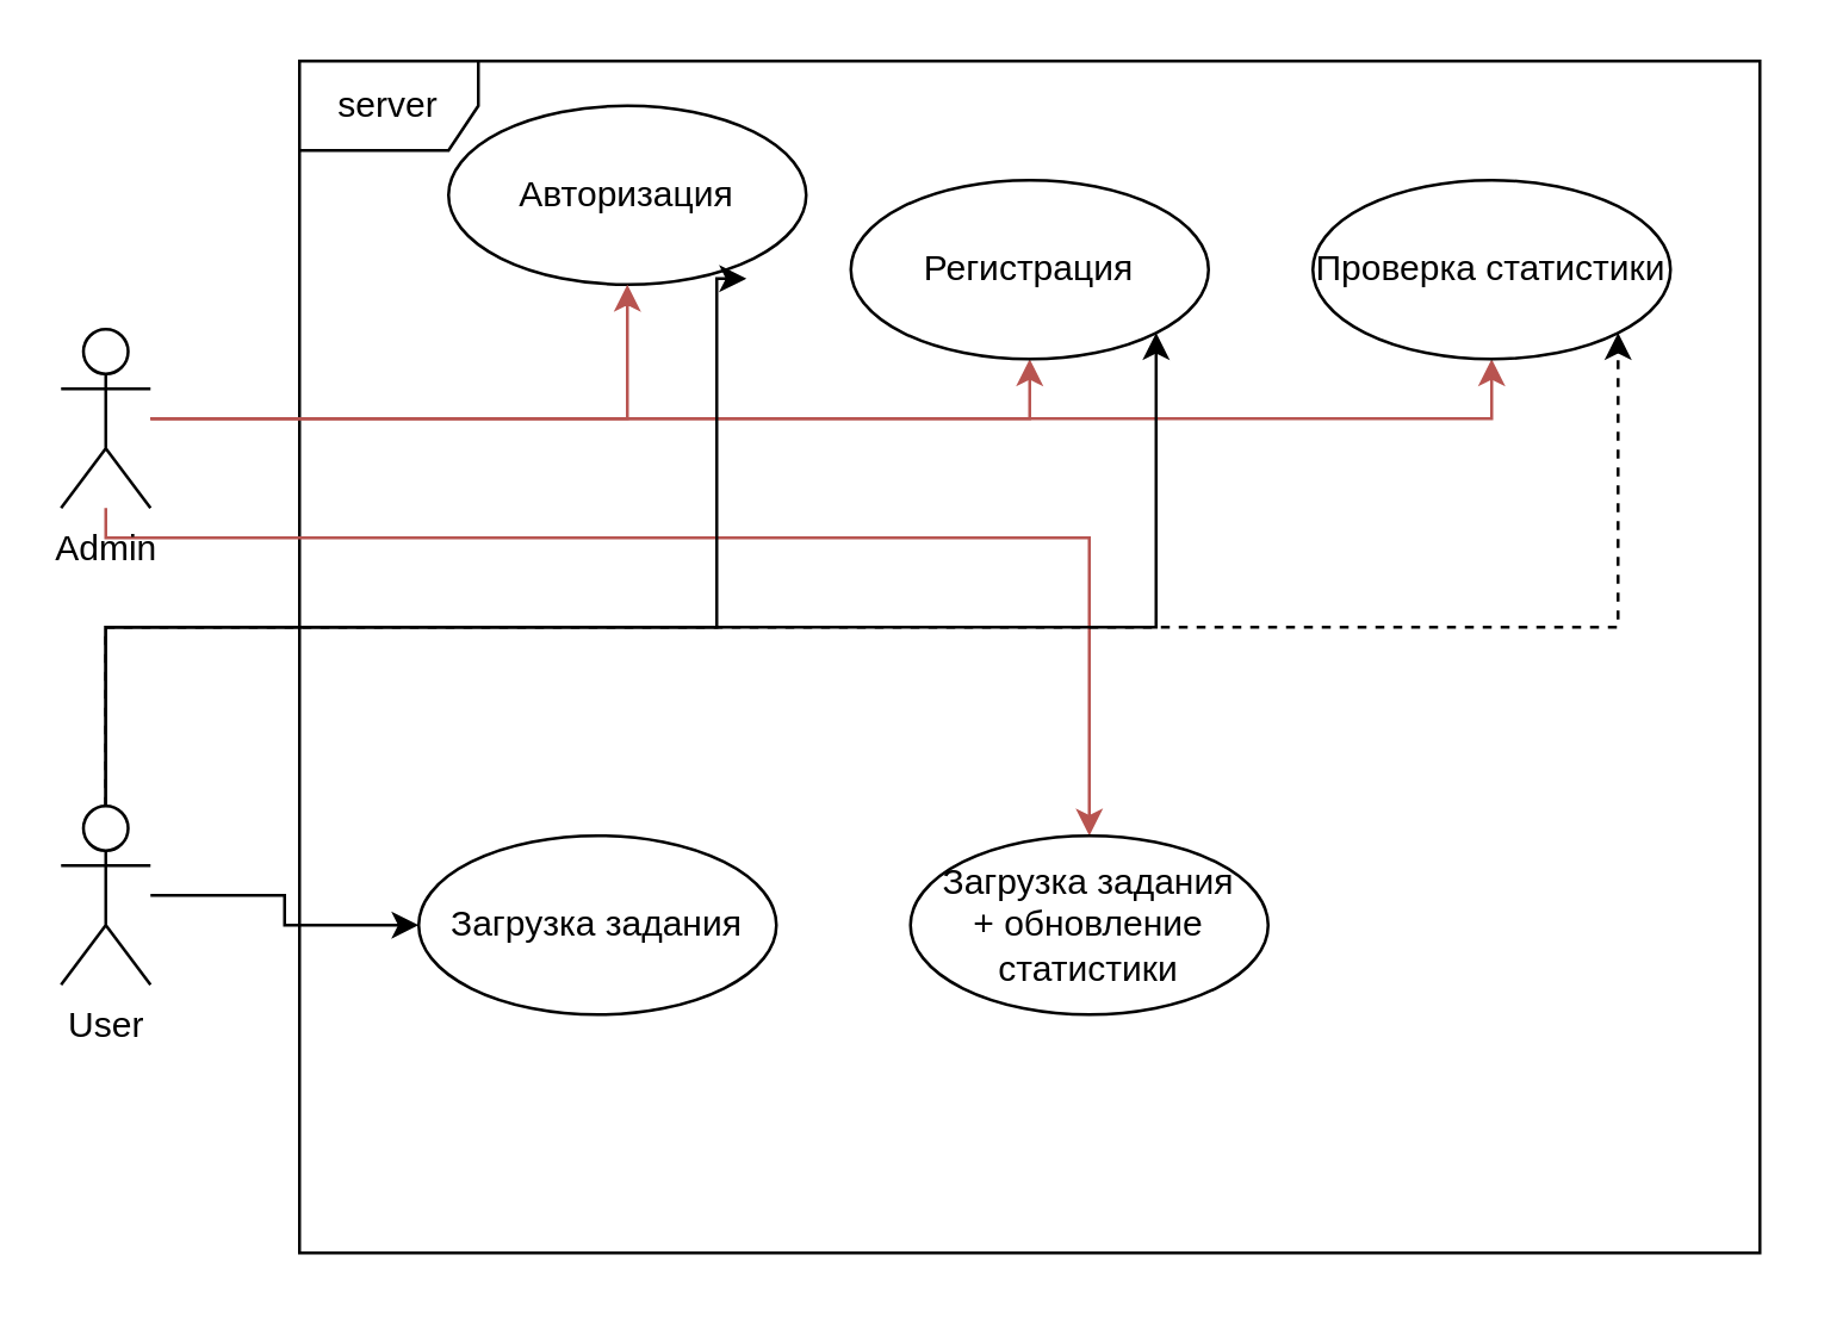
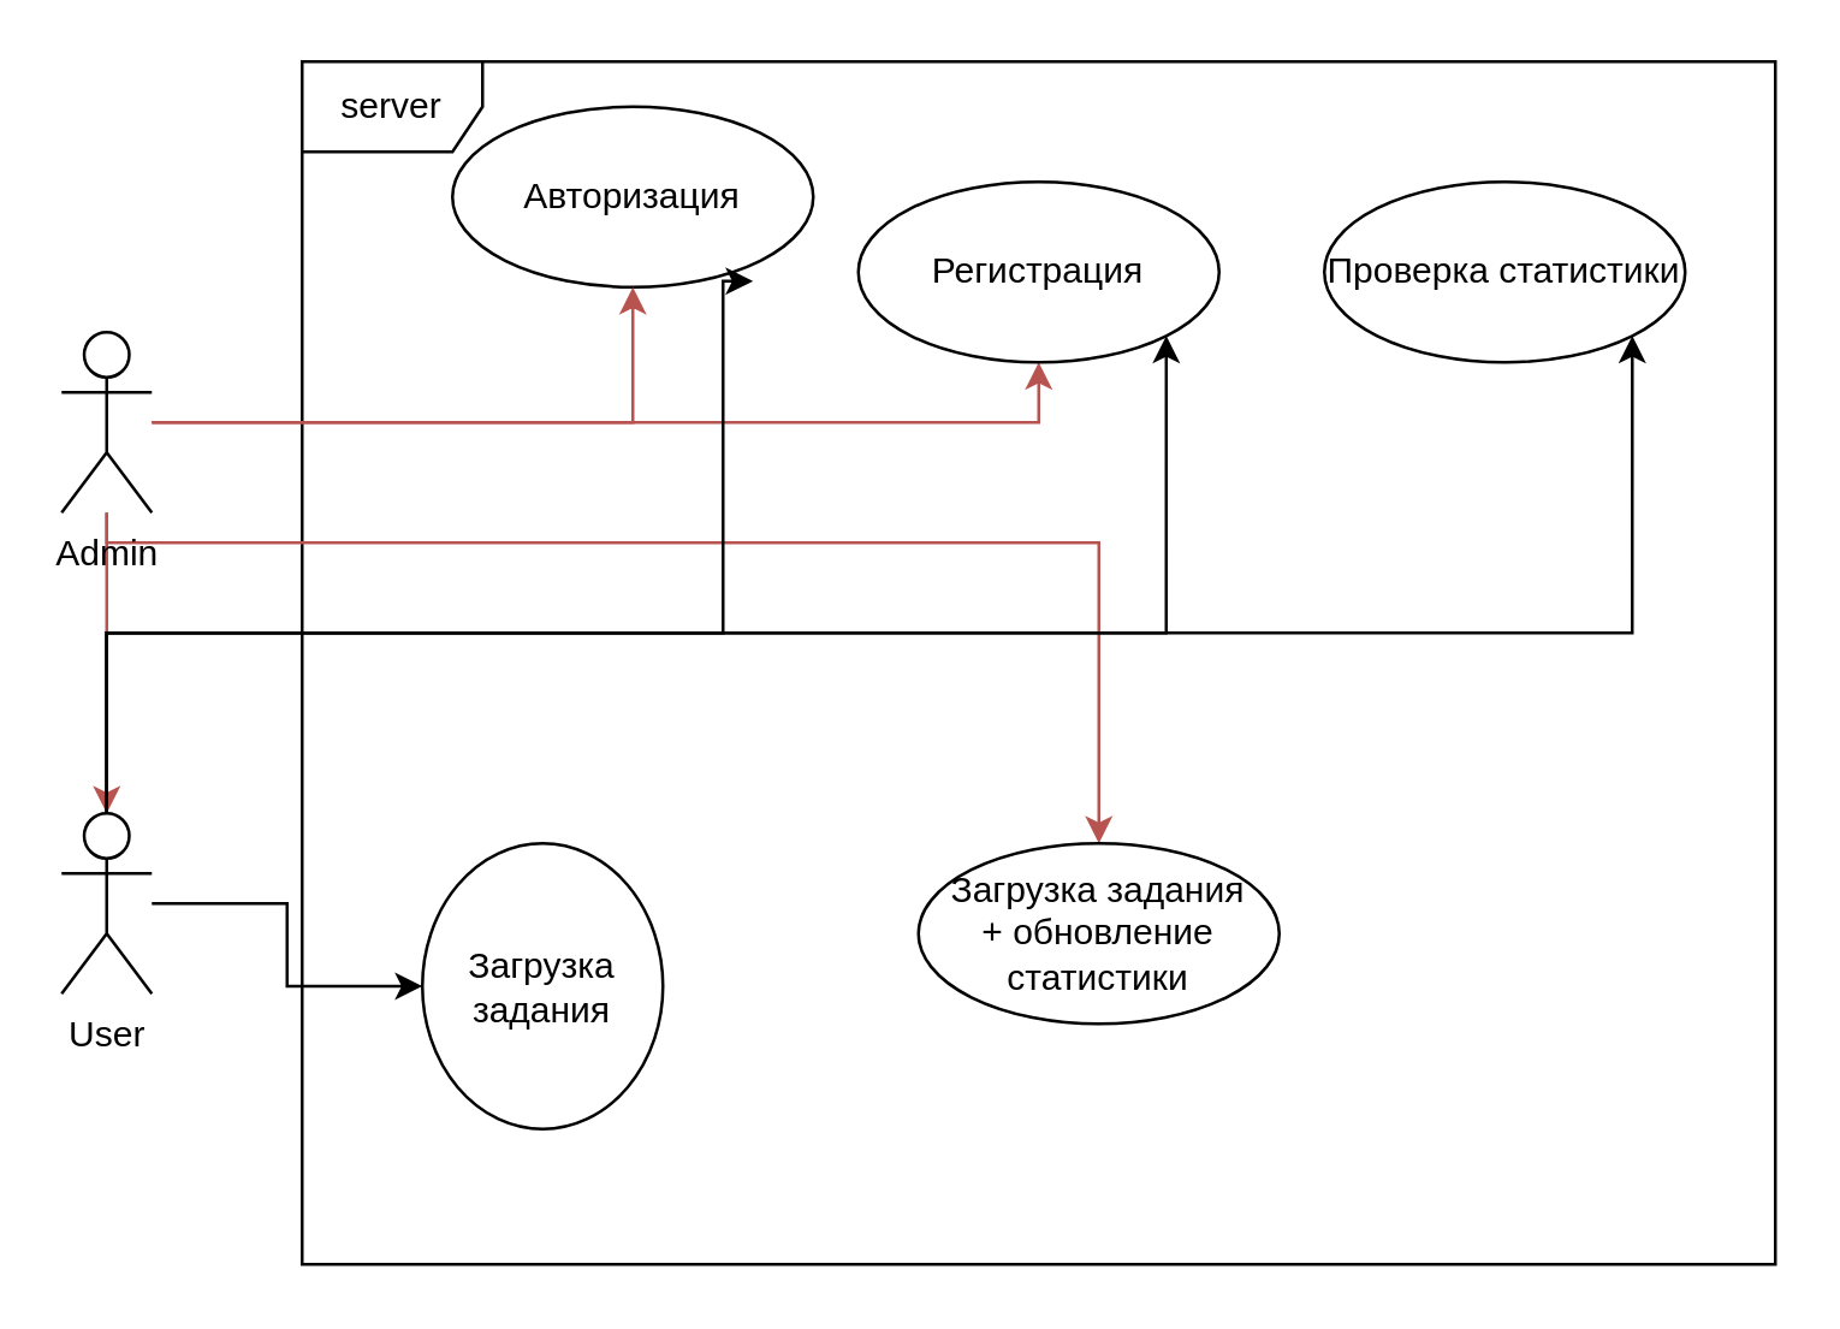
  <mxCell id="0" />
  <mxCell id="1" parent="0" />
  <mxCell id="2" value="server" style="shape=umlFrame;whiteSpace=wrap;html=1;pointerEvents=0;" parent="1" vertex="1"><mxGeometry x="100" y="20" width="490" height="400" as="geometry" /></mxCell>
  <mxCell id="3" value="Авторизация" style="ellipse;whiteSpace=wrap;html=1;" parent="1" vertex="1"><mxGeometry x="150" y="35" width="120" height="60" as="geometry" /></mxCell>
  <mxCell id="4" style="edgeStyle=orthogonalEdgeStyle;rounded=0;orthogonalLoop=1;jettySize=auto;html=1;entryX=0.5;entryY=1;entryDx=0;entryDy=0;fillColor=#f8cecc;strokeColor=#b85450;" edge="1" parent="1" source="8" target="3"><mxGeometry relative="1" as="geometry" /></mxCell>
  <mxCell id="5" style="edgeStyle=orthogonalEdgeStyle;rounded=0;orthogonalLoop=1;jettySize=auto;html=1;entryX=0.5;entryY=1;entryDx=0;entryDy=0;strokeColor=#b85450;fillColor=#f8cecc;" edge="1" parent="1" source="8" target="14"><mxGeometry relative="1" as="geometry" /></mxCell>
- <mxCell id="6" style="edgeStyle=orthogonalEdgeStyle;rounded=0;orthogonalLoop=1;jettySize=auto;html=1;entryX=0.5;entryY=1;entryDx=0;entryDy=0;strokeColor=#b85450;fillColor=#f8cecc;" edge="1" parent="1" source="8" target="15"><mxGeometry relative="1" as="geometry" /></mxCell>
+ <mxCell id="6" style="edgeStyle=orthogonalEdgeStyle;rounded=0;orthogonalLoop=1;jettySize=auto;html=1;strokeColor=#b85450;fillColor=#f8cecc;" edge="1" parent="1" source="8" target="13"><mxGeometry relative="1" as="geometry" /></mxCell>
  <mxCell id="7" style="edgeStyle=orthogonalEdgeStyle;rounded=0;orthogonalLoop=1;jettySize=auto;html=1;entryX=0.5;entryY=0;entryDx=0;entryDy=0;fillColor=#f8cecc;strokeColor=#b85450;" edge="1" parent="1" source="8" target="16"><mxGeometry relative="1" as="geometry"><Array as="points"><mxPoint x="35" y="180" /><mxPoint x="365" y="180" /></Array></mxGeometry></mxCell>
  <mxCell id="8" value="Admin" style="shape=umlActor;verticalLabelPosition=bottom;verticalAlign=top;html=1;" parent="1" vertex="1"><mxGeometry x="20" y="110" width="30" height="60" as="geometry" /></mxCell>
  <mxCell id="9" style="edgeStyle=orthogonalEdgeStyle;rounded=0;orthogonalLoop=1;jettySize=auto;html=1;entryX=0.833;entryY=0.967;entryDx=0;entryDy=0;entryPerimeter=0;" edge="1" parent="1" source="13" target="3"><mxGeometry relative="1" as="geometry"><Array as="points"><mxPoint x="35" y="210" /><mxPoint x="240" y="210" /></Array></mxGeometry></mxCell>
  <mxCell id="10" style="edgeStyle=orthogonalEdgeStyle;rounded=0;orthogonalLoop=1;jettySize=auto;html=1;entryX=1;entryY=1;entryDx=0;entryDy=0;" edge="1" parent="1" source="13" target="14"><mxGeometry relative="1" as="geometry"><Array as="points"><mxPoint x="35" y="210" /><mxPoint x="387" y="210" /></Array></mxGeometry></mxCell>
- <mxCell id="11" style="edgeStyle=orthogonalEdgeStyle;rounded=0;orthogonalLoop=1;jettySize=auto;html=1;entryX=1;entryY=1;entryDx=0;entryDy=0;dashed=1;" edge="1" parent="1" source="13" target="15"><mxGeometry relative="1" as="geometry"><Array as="points"><mxPoint x="35" y="210" /><mxPoint x="542" y="210" /></Array></mxGeometry></mxCell>
+ <mxCell id="11" style="edgeStyle=orthogonalEdgeStyle;rounded=0;orthogonalLoop=1;jettySize=auto;html=1;entryX=1;entryY=1;entryDx=0;entryDy=0;" edge="1" parent="1" source="13" target="15"><mxGeometry relative="1" as="geometry"><Array as="points"><mxPoint x="35" y="210" /><mxPoint x="542" y="210" /></Array></mxGeometry></mxCell>
  <mxCell id="12" style="edgeStyle=orthogonalEdgeStyle;rounded=0;orthogonalLoop=1;jettySize=auto;html=1;entryX=0;entryY=0.5;entryDx=0;entryDy=0;" edge="1" parent="1" source="13" target="17"><mxGeometry relative="1" as="geometry" /></mxCell>
  <mxCell id="13" value="User" style="shape=umlActor;verticalLabelPosition=bottom;verticalAlign=top;html=1;" parent="1" vertex="1"><mxGeometry x="20" y="270" width="30" height="60" as="geometry" /></mxCell>
  <mxCell id="14" value="Регистрация" style="ellipse;whiteSpace=wrap;html=1;" parent="1" vertex="1"><mxGeometry x="285" y="60" width="120" height="60" as="geometry" /></mxCell>
  <mxCell id="15" value="Проверка статистики" style="ellipse;whiteSpace=wrap;html=1;" parent="1" vertex="1"><mxGeometry x="440" y="60" width="120" height="60" as="geometry" /></mxCell>
  <mxCell id="16" value="Загрузка задания&lt;br&gt;+ обновление статистики" style="ellipse;whiteSpace=wrap;html=1;" vertex="1" parent="1"><mxGeometry x="305" y="280" width="120" height="60" as="geometry" /></mxCell>
- <mxCell id="17" value="Загрузка задания" style="ellipse;whiteSpace=wrap;html=1;" vertex="1" parent="1"><mxGeometry x="140" y="280" width="120" height="60" as="geometry" /></mxCell>
+ <mxCell id="17" value="Загрузка задания" style="ellipse;whiteSpace=wrap;html=1;" vertex="1" parent="1"><mxGeometry x="140" y="280" width="80" height="95" as="geometry" /></mxCell>
